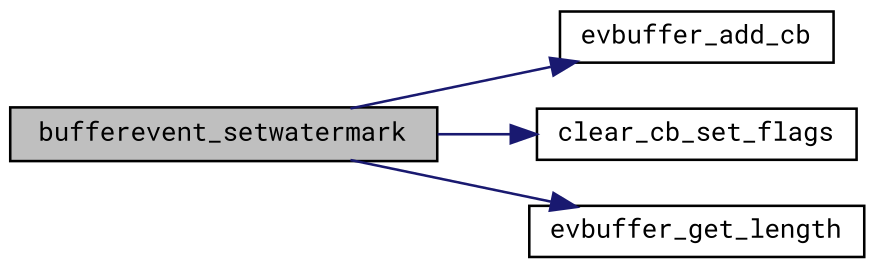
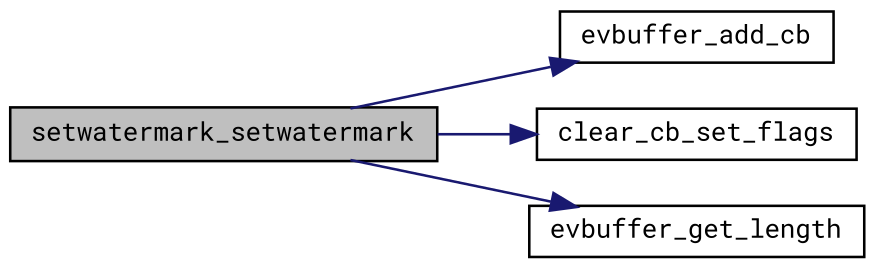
  digraph {
    fontname="Roboto Mono"
    rankdir=LR
    node [color=black fillcolor=white fontname="Roboto Mono" fontsize=10 shape=record style=filled]
    edge [color=midnightblue fontname="Roboto Mono" fontsize=10 labelfontname=Helvetica labelfontsize=10 style=solid]
-   n1 [fillcolor=grey75 fontcolor=black height=0.2 label=bufferevent_setwatermark width=0.4]
+   n1 [fillcolor=grey75 fontcolor=black height=0.2 label=setwatermark_setwatermark width=0.4]
    n2 [height=0.2 label=evbuffer_add_cb width=0.4]
    n3 [height=0.2 label=clear_cb_set_flags width=0.4]
    n4 [height=0.2 label=evbuffer_get_length width=0.4]
    n1 -> n2
    n1 -> n3
    n1 -> n4
  }
